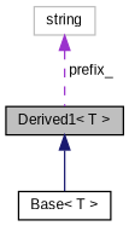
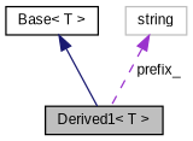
  digraph {
    fontname="Liberation Sans"
    node [color=black fillcolor=white fontname="Liberation Sans" fontsize=10 shape=record style=filled]
    edge [dir=back fontname="Liberation Sans" fontsize=10 labelfontname=Helvetica labelfontsize=10]
    n1 [fillcolor=grey75 fontcolor=black height=0.2 label="Derived1\< T \>" width=0.4]
    n2 [height=0.2 label="Base\< T \>" width=0.4]
    n3 [color=grey75 height=0.2 label=string width=0.4]
-   n1 -> n2 [color=midnightblue style=solid]
+   n2 -> n1 [color=midnightblue style=solid]
    n3 -> n1 [color=darkorchid3 label=" prefix_" style=dashed]
  }
